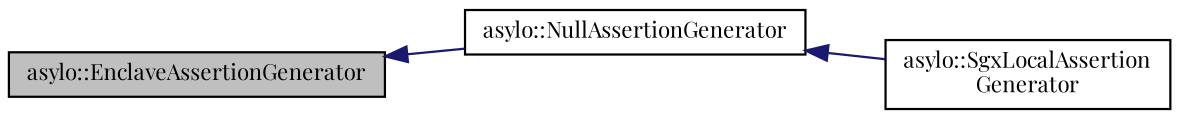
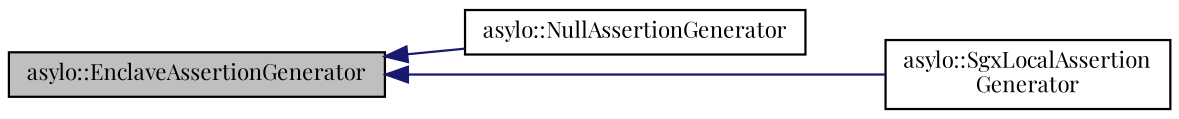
  digraph {
    fontname="Playfair Display"
    rankdir=LR
    node [color=black fillcolor=white fontname="Playfair Display" fontsize=10 shape=record style=filled]
    edge [color=midnightblue dir=back fontname="Playfair Display" fontsize=10 labelfontname=Helvetica labelfontsize=10 style=solid]
    n1 [fillcolor=grey75 fontcolor=black height=0.2 label="asylo::EnclaveAssertionGenerator" width=0.4]
    n2 [height=0.2 label="asylo::NullAssertionGenerator" width=0.4]
    n3 [height=0.2 label="asylo::SgxLocalAssertion\lGenerator" width=0.4]
    n1 -> n2
-   n2 -> n3
+   n1 -> n3
  }
